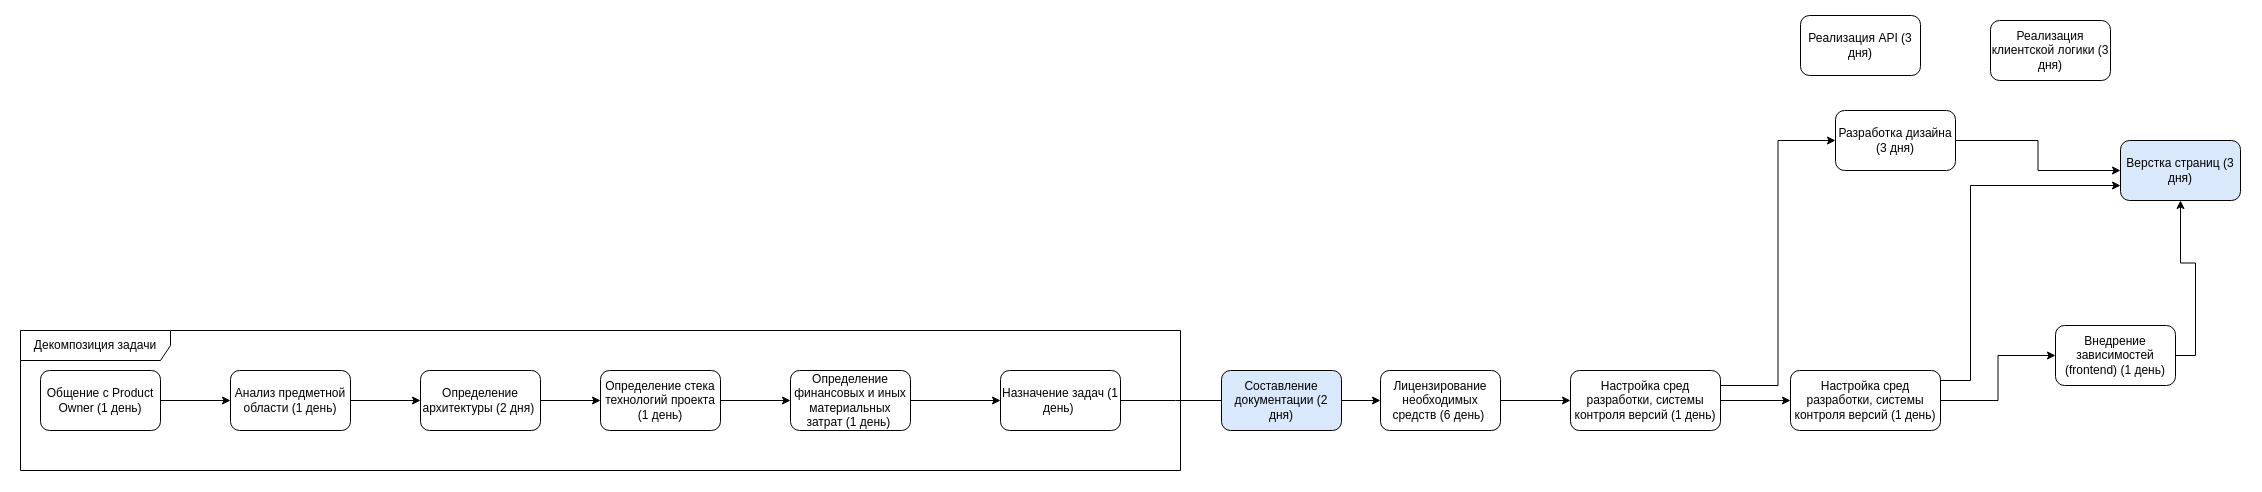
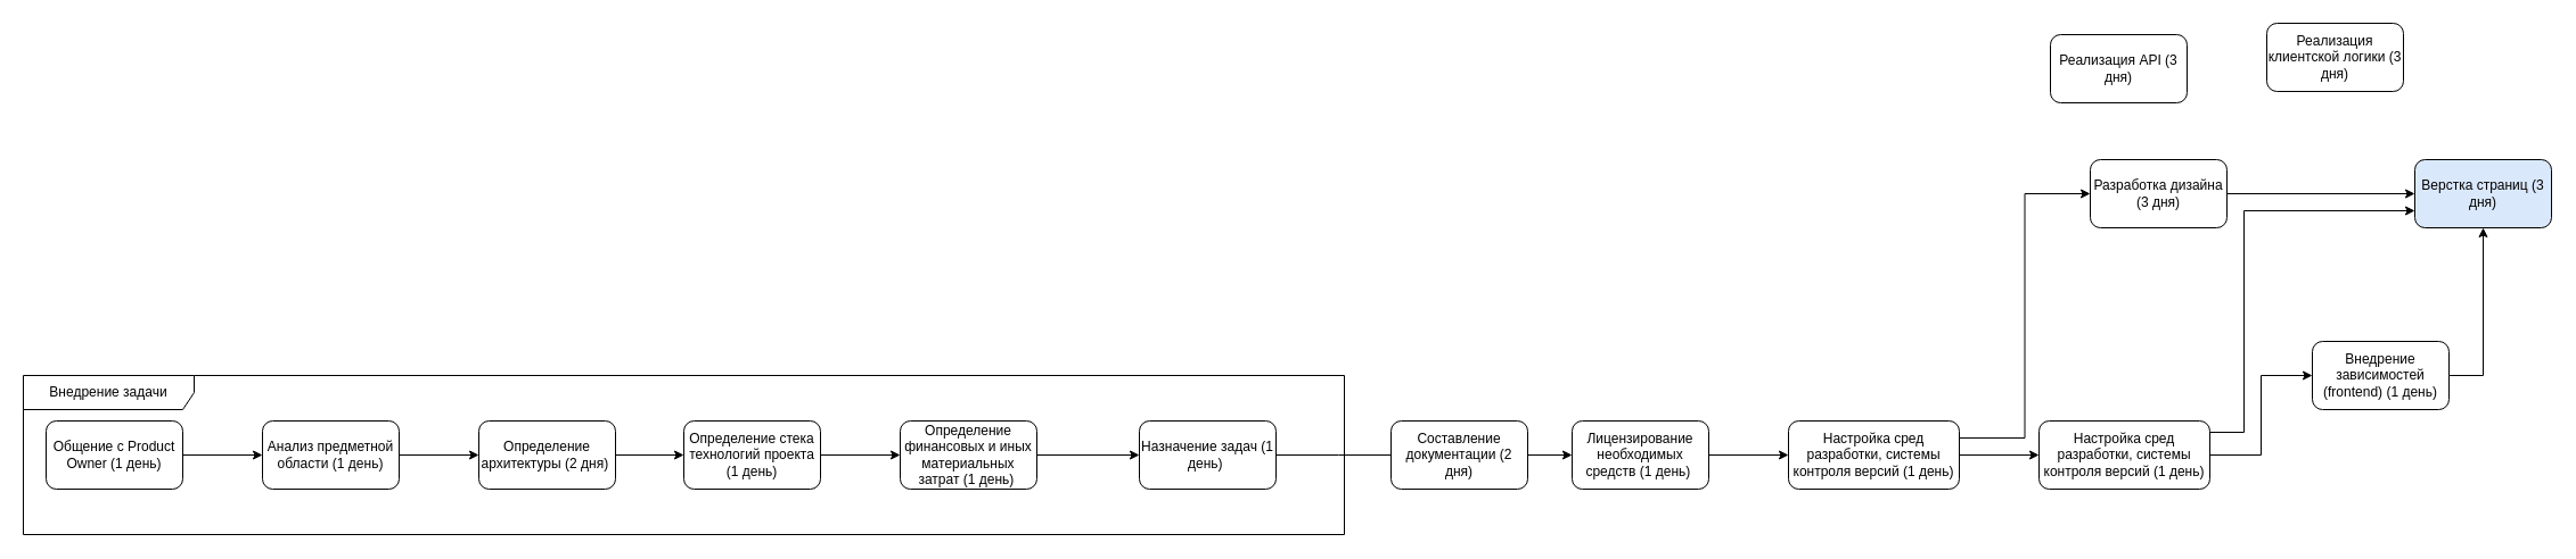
  <mxCell id="0" />
  <mxCell id="1" parent="0" />
  <mxCell id="2" style="edgeStyle=orthogonalEdgeStyle;rounded=0;orthogonalLoop=1;jettySize=auto;html=1;exitX=1;exitY=0.5;exitDx=0;exitDy=0;" edge="1" parent="1" source="3" target="5"><mxGeometry relative="1" as="geometry" /></mxCell>
  <mxCell id="3" value="Общение с Product Owner (1 день)" style="rounded=1;whiteSpace=wrap;html=1;" vertex="1" parent="1"><mxGeometry x="40" y="370" width="120" height="60" as="geometry" /></mxCell>
  <mxCell id="4" style="edgeStyle=orthogonalEdgeStyle;rounded=0;orthogonalLoop=1;jettySize=auto;html=1;exitX=1;exitY=0.5;exitDx=0;exitDy=0;" edge="1" parent="1" source="5" target="7"><mxGeometry relative="1" as="geometry" /></mxCell>
  <mxCell id="5" value="Анализ предметной области (1 день)" style="rounded=1;whiteSpace=wrap;html=1;" vertex="1" parent="1"><mxGeometry x="230" y="370" width="120" height="60" as="geometry" /></mxCell>
  <mxCell id="6" style="edgeStyle=orthogonalEdgeStyle;rounded=0;orthogonalLoop=1;jettySize=auto;html=1;exitX=1;exitY=0.5;exitDx=0;exitDy=0;" edge="1" parent="1" source="7" target="9"><mxGeometry relative="1" as="geometry" /></mxCell>
  <mxCell id="7" value="Определение архитектуры (2 дня)&amp;nbsp;" style="rounded=1;whiteSpace=wrap;html=1;" vertex="1" parent="1"><mxGeometry x="420" y="370" width="120" height="60" as="geometry" /></mxCell>
  <mxCell id="8" style="edgeStyle=orthogonalEdgeStyle;rounded=0;orthogonalLoop=1;jettySize=auto;html=1;exitX=1;exitY=0.5;exitDx=0;exitDy=0;" edge="1" parent="1" source="9" target="11"><mxGeometry relative="1" as="geometry" /></mxCell>
  <mxCell id="9" value="Определение стека технологий проекта (1 день)" style="rounded=1;whiteSpace=wrap;html=1;" vertex="1" parent="1"><mxGeometry x="600" y="370" width="120" height="60" as="geometry" /></mxCell>
  <mxCell id="10" style="edgeStyle=orthogonalEdgeStyle;rounded=0;orthogonalLoop=1;jettySize=auto;html=1;exitX=1;exitY=0.5;exitDx=0;exitDy=0;" edge="1" parent="1" source="11" target="13"><mxGeometry relative="1" as="geometry" /></mxCell>
  <mxCell id="11" value="Определение финансовых и иных материальных затрат (1 день)&amp;nbsp;" style="rounded=1;whiteSpace=wrap;html=1;" vertex="1" parent="1"><mxGeometry x="790" y="370" width="120" height="60" as="geometry" /></mxCell>
  <mxCell id="12" style="edgeStyle=orthogonalEdgeStyle;rounded=0;orthogonalLoop=1;jettySize=auto;html=1;exitX=1;exitY=0.5;exitDx=0;exitDy=0;" edge="1" parent="1" source="13"><mxGeometry relative="1" as="geometry"><mxPoint x="1230" y="400" as="targetPoint" /></mxGeometry></mxCell>
  <mxCell id="13" value="Назначение задач (1 день)&amp;nbsp;" style="rounded=1;whiteSpace=wrap;html=1;" vertex="1" parent="1"><mxGeometry x="1000" y="370" width="120" height="60" as="geometry" /></mxCell>
- <mxCell id="14" value="Декомпозиция задачи" style="shape=umlFrame;whiteSpace=wrap;html=1;width=150;height=30;" vertex="1" parent="1"><mxGeometry x="20" y="330" width="1160" height="140" as="geometry" /></mxCell>
+ <mxCell id="14" value="Внедрение задачи" style="shape=umlFrame;whiteSpace=wrap;html=1;width=150;height=30;" vertex="1" parent="1"><mxGeometry x="20" y="330" width="1160" height="140" as="geometry" /></mxCell>
  <mxCell id="15" style="edgeStyle=orthogonalEdgeStyle;rounded=0;orthogonalLoop=1;jettySize=auto;html=1;exitX=1;exitY=0.5;exitDx=0;exitDy=0;" edge="1" parent="1" source="16" target="19"><mxGeometry relative="1" as="geometry" /></mxCell>
- <mxCell id="16" value="Лицензирование необходимых средств (6 день)&amp;nbsp;" style="rounded=1;whiteSpace=wrap;html=1;" vertex="1" parent="1"><mxGeometry x="1380" y="370" width="120" height="60" as="geometry" /></mxCell>
+ <mxCell id="16" value="Лицензирование необходимых средств (1 день)&amp;nbsp;" style="rounded=1;whiteSpace=wrap;html=1;" vertex="1" parent="1"><mxGeometry x="1380" y="370" width="120" height="60" as="geometry" /></mxCell>
  <mxCell id="17" style="edgeStyle=orthogonalEdgeStyle;rounded=0;orthogonalLoop=1;jettySize=auto;html=1;exitX=1;exitY=0.5;exitDx=0;exitDy=0;" edge="1" parent="1" source="19" target="24"><mxGeometry relative="1" as="geometry" /></mxCell>
  <mxCell id="18" style="edgeStyle=orthogonalEdgeStyle;rounded=0;orthogonalLoop=1;jettySize=auto;html=1;exitX=1;exitY=0.25;exitDx=0;exitDy=0;entryX=0;entryY=0.5;entryDx=0;entryDy=0;" edge="1" parent="1" source="19" target="21"><mxGeometry relative="1" as="geometry" /></mxCell>
  <mxCell id="19" value="Настройка сред разработки, системы контроля версий (1 день)" style="rounded=1;whiteSpace=wrap;html=1;" vertex="1" parent="1"><mxGeometry x="1570" y="370" width="150" height="60" as="geometry" /></mxCell>
  <mxCell id="20" style="edgeStyle=orthogonalEdgeStyle;rounded=0;orthogonalLoop=1;jettySize=auto;html=1;exitX=1;exitY=0.5;exitDx=0;exitDy=0;" edge="1" parent="1" source="21" target="25"><mxGeometry relative="1" as="geometry" /></mxCell>
- <mxCell id="21" value="Разработка дизайна (3 дня)" style="rounded=1;whiteSpace=wrap;html=1;" vertex="1" parent="1"><mxGeometry x="1835" y="110" width="120" height="60" as="geometry" /></mxCell>
+ <mxCell id="21" value="Разработка дизайна (3 дня)" style="rounded=1;whiteSpace=wrap;html=1;" vertex="1" parent="1"><mxGeometry x="1835" y="140" width="120" height="60" as="geometry" /></mxCell>
  <mxCell id="22" style="edgeStyle=orthogonalEdgeStyle;rounded=0;orthogonalLoop=1;jettySize=auto;html=1;exitX=1;exitY=0.5;exitDx=0;exitDy=0;entryX=0;entryY=0.75;entryDx=0;entryDy=0;" edge="1" parent="1" source="24" target="25"><mxGeometry relative="1" as="geometry"><Array as="points"><mxPoint x="1940" y="380" /><mxPoint x="1970" y="380" /><mxPoint x="1970" y="185" /></Array></mxGeometry></mxCell>
  <mxCell id="23" style="edgeStyle=orthogonalEdgeStyle;rounded=0;orthogonalLoop=1;jettySize=auto;html=1;exitX=1;exitY=0.5;exitDx=0;exitDy=0;entryX=0;entryY=0.5;entryDx=0;entryDy=0;" edge="1" parent="1" source="24" target="27"><mxGeometry relative="1" as="geometry" /></mxCell>
  <mxCell id="24" value="Настройка сред разработки, системы контроля версий (1 день)" style="rounded=1;whiteSpace=wrap;html=1;" vertex="1" parent="1"><mxGeometry x="1790" y="370" width="150" height="60" as="geometry" /></mxCell>
  <mxCell id="25" value="Верстка страниц (3 дня)" style="rounded=1;whiteSpace=wrap;html=1;fillColor=#dae8fc;" vertex="1" parent="1"><mxGeometry x="2120" y="140" width="120" height="60" as="geometry" /></mxCell>
  <mxCell id="26" style="edgeStyle=orthogonalEdgeStyle;rounded=0;orthogonalLoop=1;jettySize=auto;html=1;exitX=1;exitY=0.5;exitDx=0;exitDy=0;entryX=0.5;entryY=1;entryDx=0;entryDy=0;" edge="1" parent="1" source="27" target="25"><mxGeometry relative="1" as="geometry" /></mxCell>
- <mxCell id="27" value="Внедрение зависимостей (frontend) (1 день)" style="rounded=1;whiteSpace=wrap;html=1;" vertex="1" parent="1"><mxGeometry x="2055" y="325" width="120" height="60" as="geometry" /></mxCell>
- <mxCell id="28" value="Реализация API (3 дня)" style="rounded=1;whiteSpace=wrap;html=1;" vertex="1" parent="1"><mxGeometry x="1800" y="15" width="120" height="60" as="geometry" /></mxCell>
+ <mxCell id="27" value="Внедрение зависимостей (frontend) (1 день)" style="rounded=1;whiteSpace=wrap;html=1;" vertex="1" parent="1"><mxGeometry x="2030" y="300" width="120" height="60" as="geometry" /></mxCell>
+ <mxCell id="28" value="Реализация API (3 дня)" style="rounded=1;whiteSpace=wrap;html=1;" vertex="1" parent="1"><mxGeometry x="1800" y="30" width="120" height="60" as="geometry" /></mxCell>
  <mxCell id="29" value="Реализация клиентской логики (3 дня)" style="rounded=1;whiteSpace=wrap;html=1;" vertex="1" parent="1"><mxGeometry x="1990" y="20" width="120" height="60" as="geometry" /></mxCell>
  <mxCell id="30" style="edgeStyle=orthogonalEdgeStyle;rounded=0;orthogonalLoop=1;jettySize=auto;html=1;exitX=1;exitY=0.5;exitDx=0;exitDy=0;entryX=0;entryY=0.5;entryDx=0;entryDy=0;" edge="1" parent="1" source="31" target="16"><mxGeometry relative="1" as="geometry" /></mxCell>
- <mxCell id="31" value="Составление документации (2 дня)" style="rounded=1;whiteSpace=wrap;html=1;fillColor=#dae8fc;" vertex="1" parent="1"><mxGeometry x="1221" y="370" width="120" height="60" as="geometry" /></mxCell>
+ <mxCell id="31" value="Составление документации (2 дня)" style="rounded=1;whiteSpace=wrap;html=1;" vertex="1" parent="1"><mxGeometry x="1221" y="370" width="120" height="60" as="geometry" /></mxCell>
